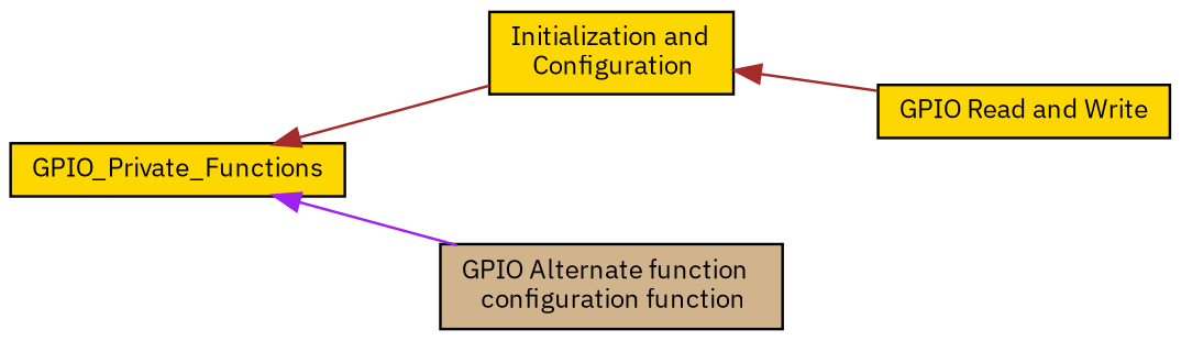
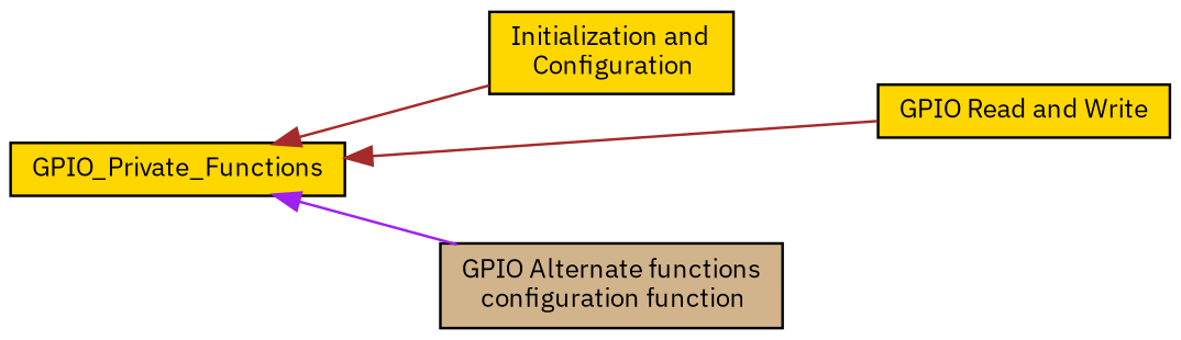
  digraph {
    fontname="IBM Plex Sans"
    rankdir=LR
    node [color=black fillcolor=gold fontname="IBM Plex Sans" fontsize=10 shape=record style=filled]
    edge [color=brown dir=back fontname="IBM Plex Sans" fontsize=10 labelfontname=Helvetica labelfontsize=10 shape=plaintext style=solid]
    n1 [fontcolor=black height=0.2 label=GPIO_Private_Functions width=0.4]
    n2 [height=0.2 label="Initialization and\l Configuration" width=0.4]
    n3 [height=0.2 label="GPIO Read and Write" width=0.4]
-   n4 [fillcolor=tan height=0.2 label="GPIO Alternate function\l configuration function" width=0.4]
+   n4 [fillcolor=tan height=0.2 label="GPIO Alternate functions\l configuration function" width=0.4]
    n1 -> n2
-   n2 -> n3
+   n1 -> n3
    n1 -> n4 [color=purple]
  }
